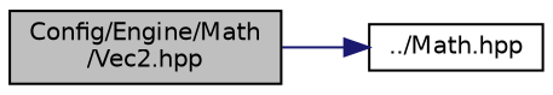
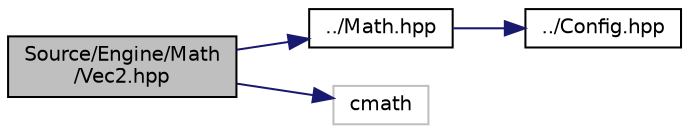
  digraph {
    rankdir=LR
    node [color=black fillcolor=white fontname=Helvetica fontsize=10 shape=record style=filled]
    edge [color=midnightblue fontname=Helvetica fontsize=10 labelfontname=Helvetica labelfontsize=10 style=solid]
-   n1 [fillcolor=grey75 fontcolor=black height=0.2 label="Config/Engine/Math\l/Vec2.hpp" width=0.4]
+   n1 [fillcolor=grey75 fontcolor=black height=0.2 label="Source/Engine/Math\l/Vec2.hpp" width=0.4]
    n2 [height=0.2 label="../Math.hpp" width=0.4]
+   n3 [color=grey75 height=0.2 label=cmath width=0.4]
+   n4 [height=0.2 label="../Config.hpp" width=0.4]
    n1 -> n2
+   n1 -> n3
+   n2 -> n4
  }
